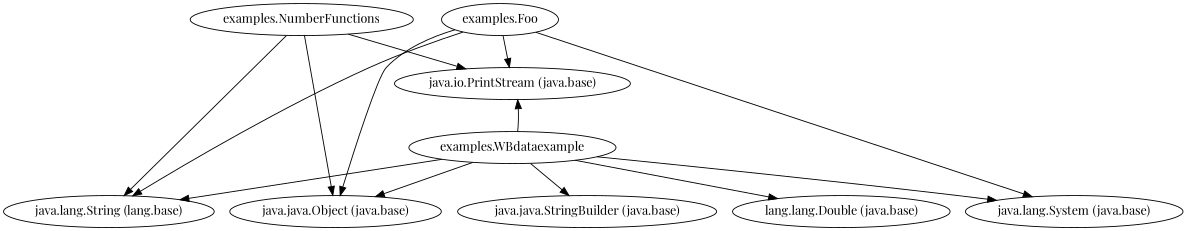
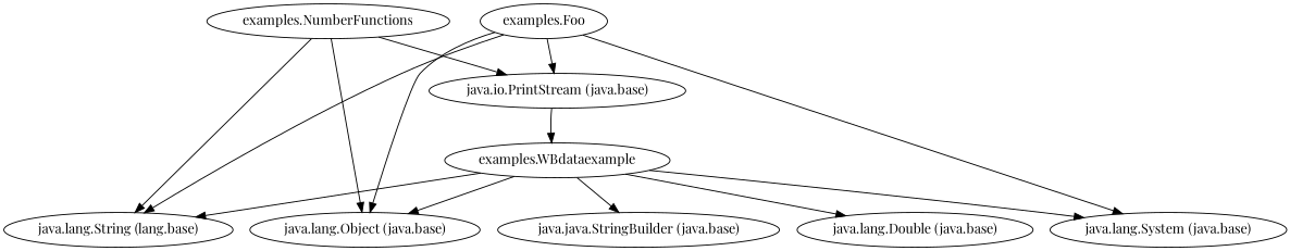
  digraph {
    fontname="Playfair Display"
    node [fontname="Playfair Display"]
    edge [fontname="Playfair Display"]
    "examples.Foo"
    "java.io.PrintStream (java.base)"
-   "java.lang.Object (java.base)" [label="java.java.Object (java.base)"]
+   "java.lang.Object (java.base)"
    n4 [label="java.lang.String (lang.base)"]
    "java.lang.System (java.base)"
    "examples.NumberFunctions"
    "examples.WBdataexample"
-   "java.lang.Double (java.base)" [label="lang.lang.Double (java.base)"]
+   "java.lang.Double (java.base)"
    n9 [label="java.java.StringBuilder (java.base)"]
    "examples.Foo" -> "java.io.PrintStream (java.base)"
    "examples.Foo" -> "java.lang.Object (java.base)"
    "examples.Foo" -> n4
    "examples.Foo" -> "java.lang.System (java.base)"
    "examples.NumberFunctions" -> "java.io.PrintStream (java.base)"
    "examples.NumberFunctions" -> "java.lang.Object (java.base)"
    "examples.NumberFunctions" -> n4
-   "examples.WBdataexample" -> "java.io.PrintStream (java.base)"
+   "java.io.PrintStream (java.base)" -> "examples.WBdataexample"
    "examples.WBdataexample" -> "java.lang.Object (java.base)"
    "examples.WBdataexample" -> n4
    "examples.WBdataexample" -> "java.lang.System (java.base)"
    "examples.WBdataexample" -> "java.lang.Double (java.base)"
    "examples.WBdataexample" -> n9
  }
